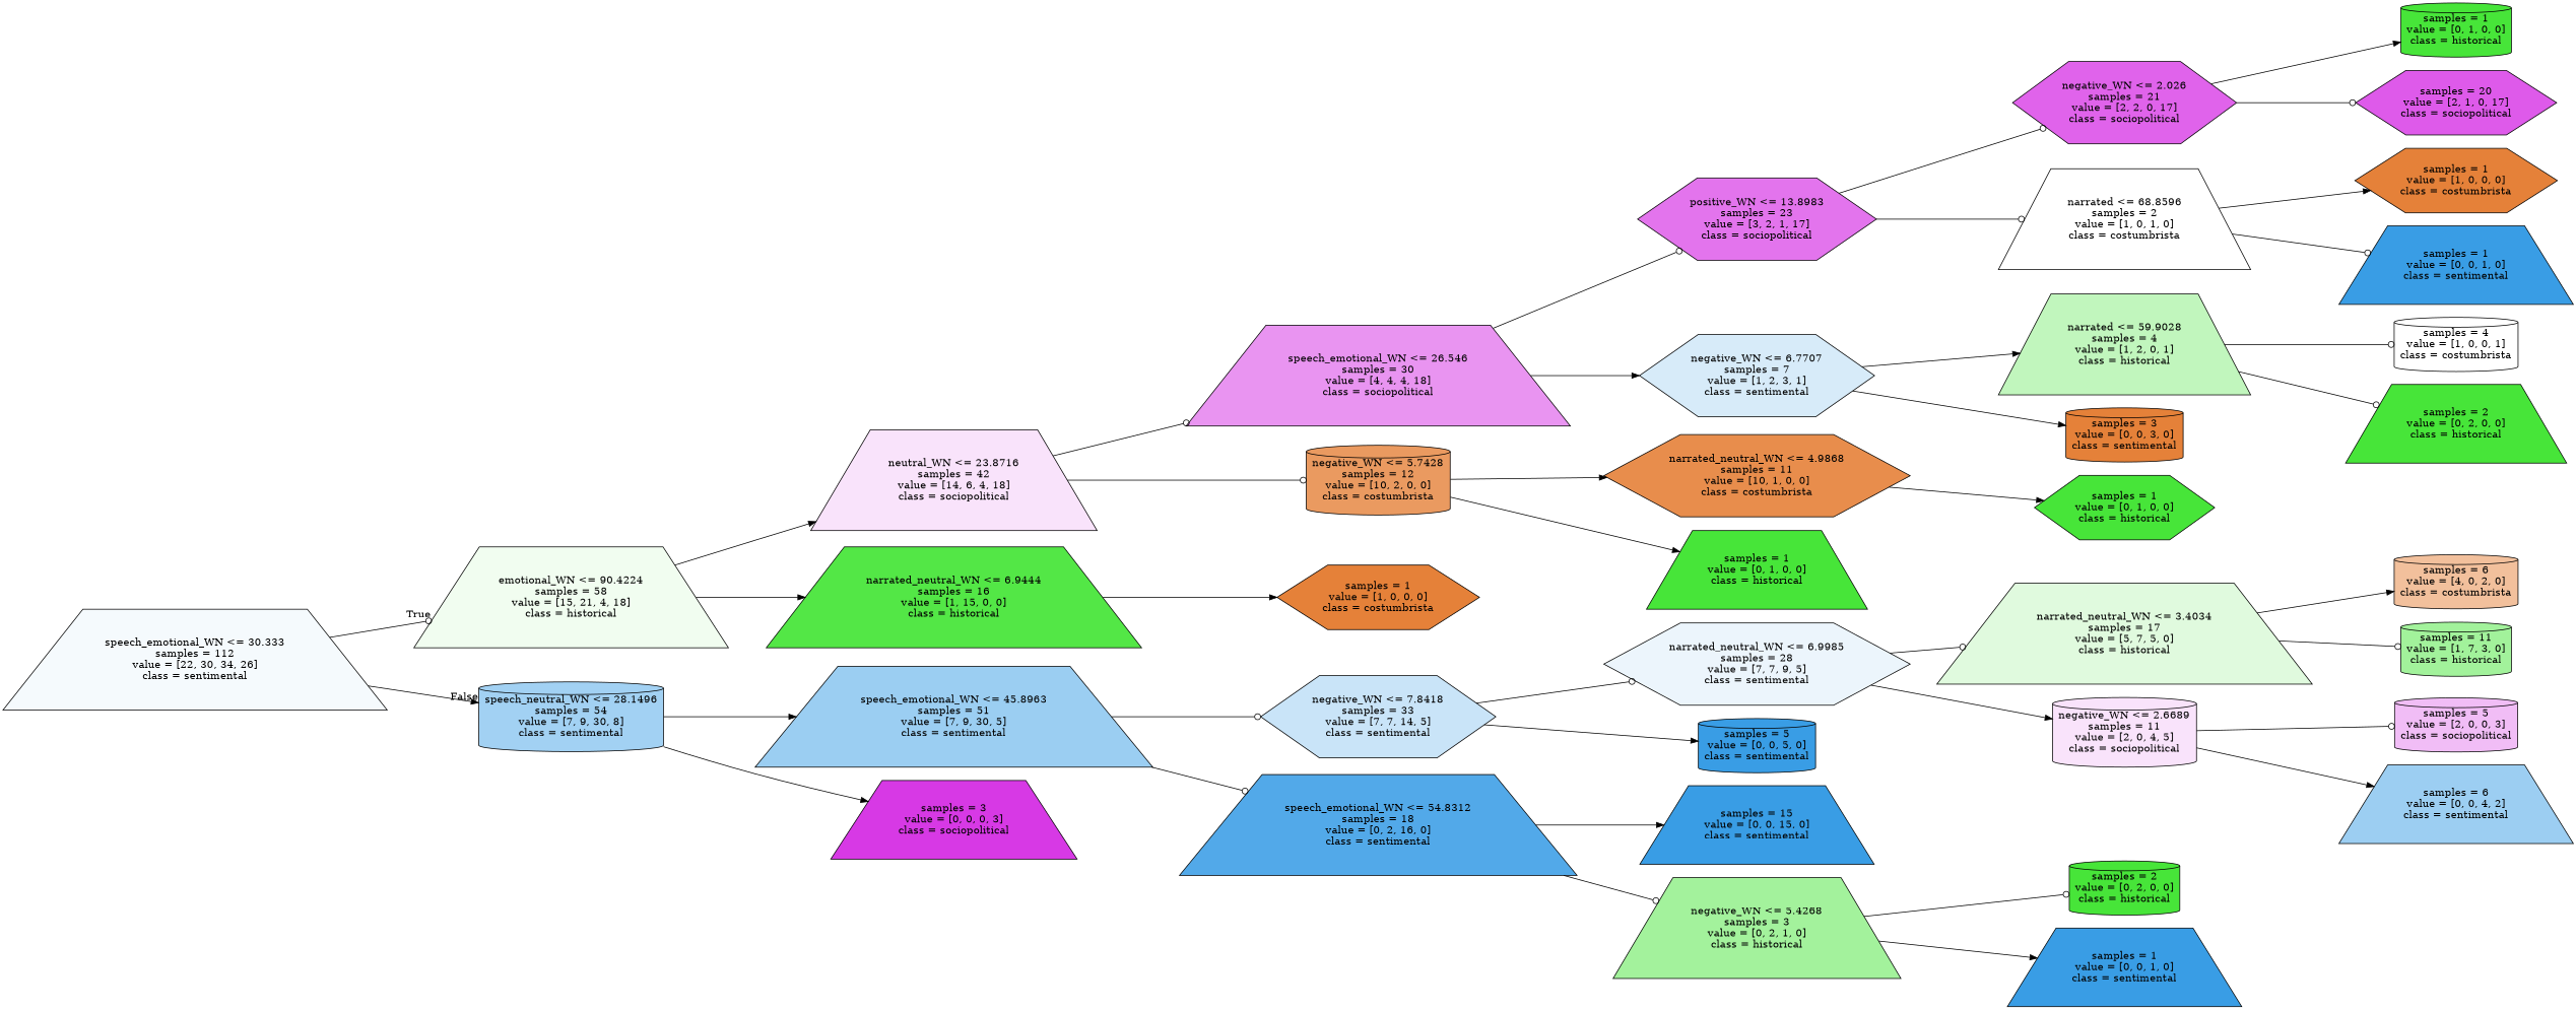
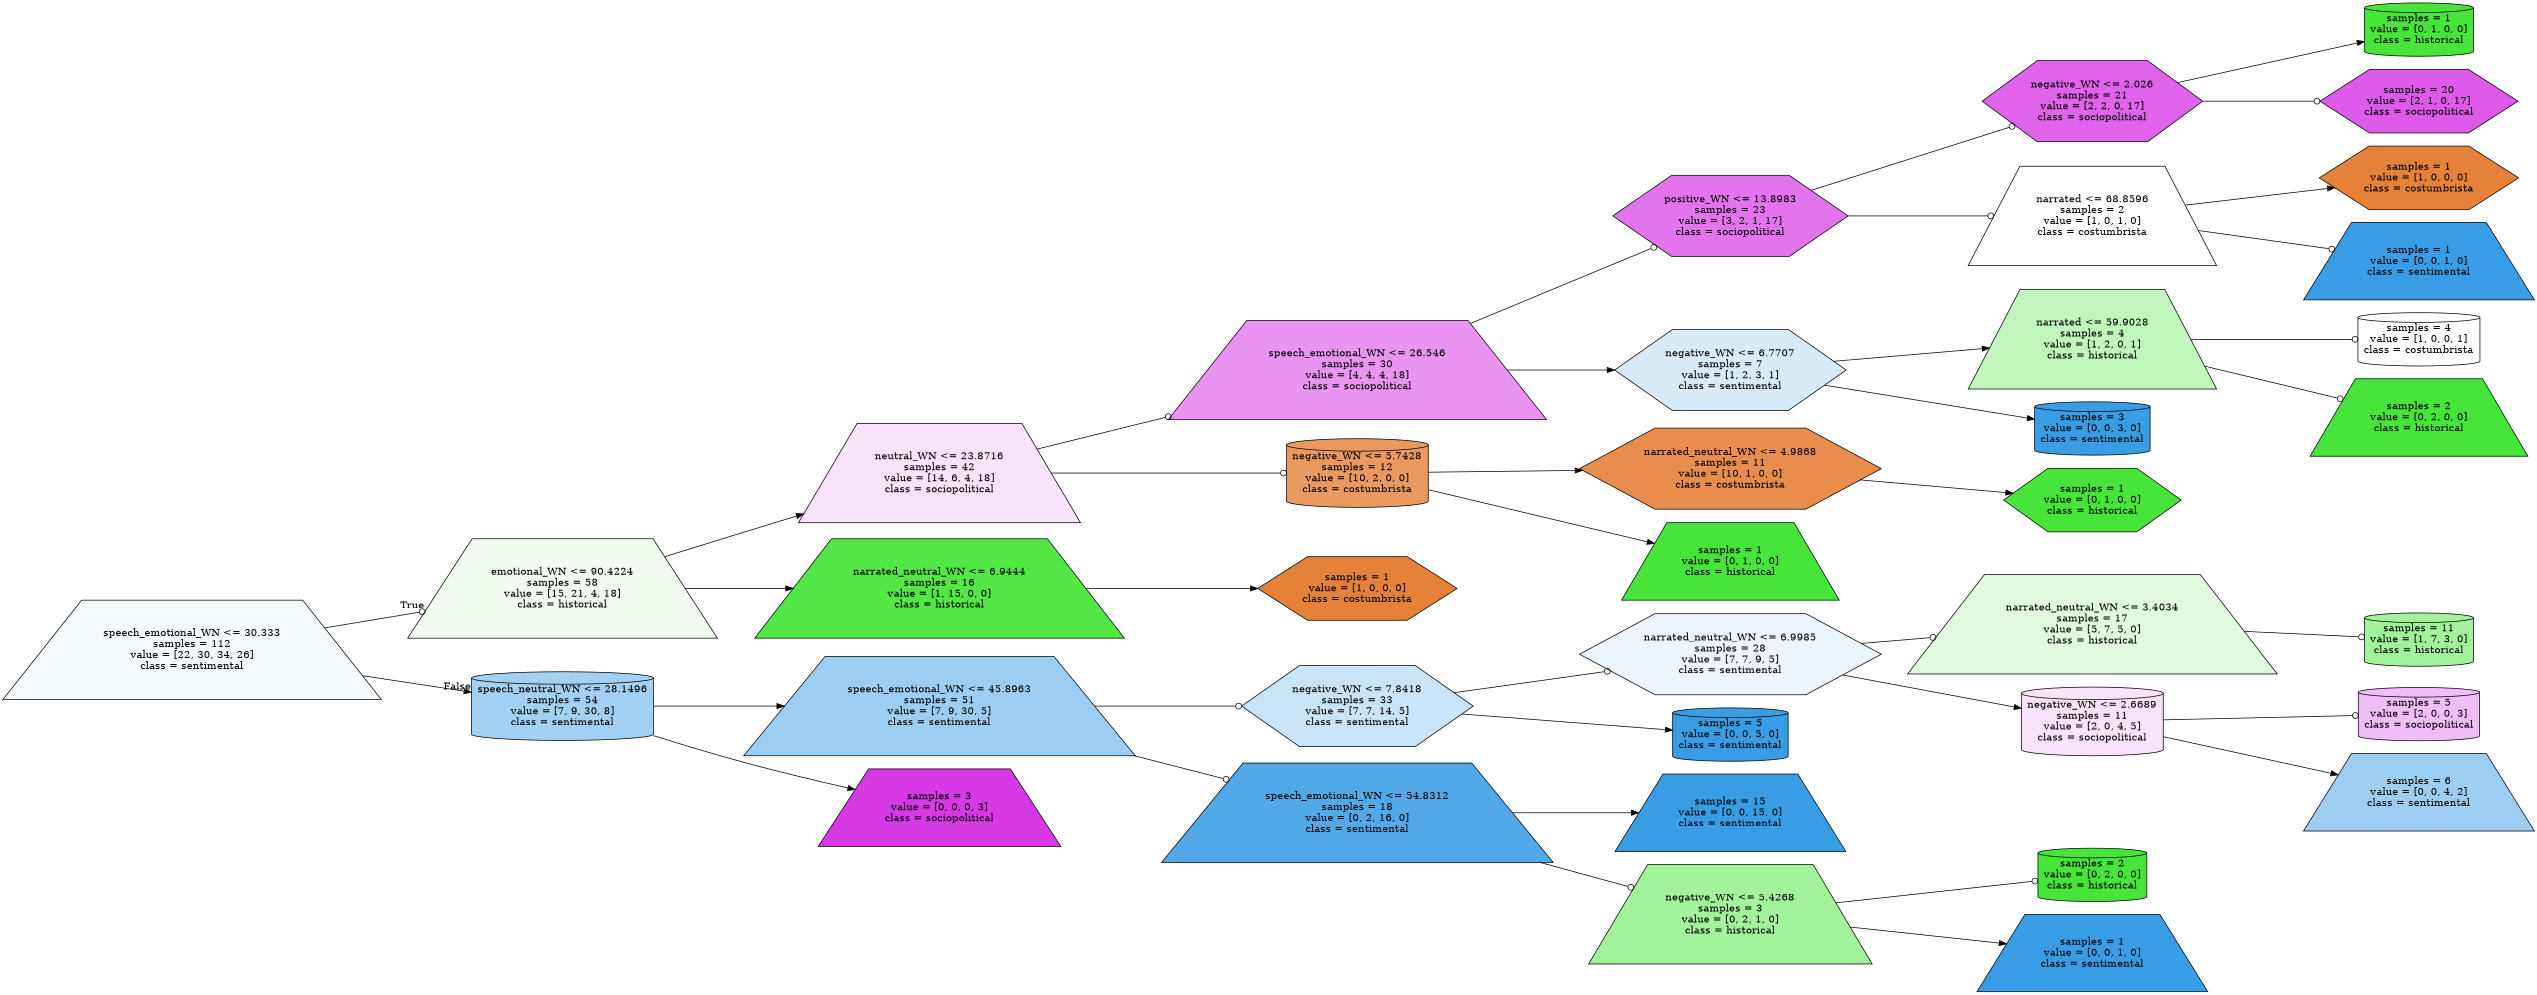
  digraph {
    rankdir=LR
    node [color=black fillcolor="#47e539ff" shape=trapezium style=filled]
    edge [arrowhead=normal]
    n1 [fillcolor="#399de50c" label="speech_emotional_WN <= 30.333\nsamples = 112\nvalue = [22, 30, 34, 26]\nclass = sentimental"]
    n2 [fillcolor="#47e53913" label="emotional_WN <= 90.4224\nsamples = 58\nvalue = [15, 21, 4, 18]\nclass = historical"]
    n3 [fillcolor="#399de577" label="speech_neutral_WN <= 28.1496\nsamples = 54\nvalue = [7, 9, 30, 8]\nclass = sentimental" shape=cylinder]
    n4 [fillcolor="#d739e524" label="neutral_WN <= 23.8716\nsamples = 42\nvalue = [14, 6, 4, 18]\nclass = sociopolitical"]
    n5 [fillcolor="#47e539ee" label="narrated_neutral_WN <= 6.9444\nsamples = 16\nvalue = [1, 15, 0, 0]\nclass = historical"]
    n6 [fillcolor="#399de580" label="speech_emotional_WN <= 45.8963\nsamples = 51\nvalue = [7, 9, 30, 5]\nclass = sentimental"]
    n7 [fillcolor="#d739e5ff" label="samples = 3\nvalue = [0, 0, 0, 3]\nclass = sociopolitical"]
    n8 [fillcolor="#d739e589" label="speech_emotional_WN <= 26.546\nsamples = 30\nvalue = [4, 4, 4, 18]\nclass = sociopolitical"]
    n9 [fillcolor="#e58139cc" label="negative_WN <= 5.7428\nsamples = 12\nvalue = [10, 2, 0, 0]\nclass = costumbrista" shape=cylinder]
    n10 [fillcolor="#e58139ff" label="samples = 1\nvalue = [1, 0, 0, 0]\nclass = costumbrista" shape=hexagon]
    n11 [fillcolor="#d739e5b2" label="positive_WN <= 13.8983\nsamples = 23\nvalue = [3, 2, 1, 17]\nclass = sociopolitical" shape=hexagon]
    n12 [fillcolor="#399de533" label="negative_WN <= 6.7707\nsamples = 7\nvalue = [1, 2, 3, 1]\nclass = sentimental" shape=hexagon]
    n13 [fillcolor="#e58139e6" label="narrated_neutral_WN <= 4.9868\nsamples = 11\nvalue = [10, 1, 0, 0]\nclass = costumbrista" shape=hexagon]
    n14 [label="samples = 1\nvalue = [0, 1, 0, 0]\nclass = historical"]
    n15 [fillcolor="#d739e5c9" label="negative_WN <= 2.026\nsamples = 21\nvalue = [2, 2, 0, 17]\nclass = sociopolitical" shape=hexagon]
    n16 [fillcolor="#e5813900" label="narrated <= 68.8596\nsamples = 2\nvalue = [1, 0, 1, 0]\nclass = costumbrista"]
    n17 [fillcolor="#47e53955" label="narrated <= 59.9028\nsamples = 4\nvalue = [1, 2, 0, 1]\nclass = historical"]
-   n18 [fillcolor="#e58139ff" label="samples = 3\nvalue = [0, 0, 3, 0]\nclass = sentimental" shape=cylinder]
+   n18 [fillcolor="#399de5ff" label="samples = 3\nvalue = [0, 0, 3, 0]\nclass = sentimental" shape=cylinder]
    n19 [label="samples = 1\nvalue = [0, 1, 0, 0]\nclass = historical" shape=cylinder]
    n20 [fillcolor="#d739e5d4" label="samples = 20\nvalue = [2, 1, 0, 17]\nclass = sociopolitical" shape=hexagon]
    n21 [fillcolor="#e58139ff" label="samples = 1\nvalue = [1, 0, 0, 0]\nclass = costumbrista" shape=hexagon]
    n22 [fillcolor="#399de5ff" label="samples = 1\nvalue = [0, 0, 1, 0]\nclass = sentimental"]
    n23 [fillcolor="#e5813900" label="samples = 4\nvalue = [1, 0, 0, 1]\nclass = costumbrista" shape=cylinder]
    n24 [label="samples = 2\nvalue = [0, 2, 0, 0]\nclass = historical"]
    n25 [label="samples = 1\nvalue = [0, 1, 0, 0]\nclass = historical" shape=hexagon]
    n26 [fillcolor="#399de545" label="negative_WN <= 7.8418\nsamples = 33\nvalue = [7, 7, 14, 5]\nclass = sentimental" shape=hexagon]
    n27 [fillcolor="#399de5df" label="speech_emotional_WN <= 54.8312\nsamples = 18\nvalue = [0, 2, 16, 0]\nclass = sentimental"]
    n28 [fillcolor="#399de518" label="narrated_neutral_WN <= 6.9985\nsamples = 28\nvalue = [7, 7, 9, 5]\nclass = sentimental" shape=hexagon]
    n29 [fillcolor="#399de5ff" label="samples = 5\nvalue = [0, 0, 5, 0]\nclass = sentimental" shape=cylinder]
    n30 [fillcolor="#399de5ff" label="samples = 15\nvalue = [0, 0, 15, 0]\nclass = sentimental"]
    n31 [fillcolor="#47e5397f" label="negative_WN <= 5.4268\nsamples = 3\nvalue = [0, 2, 1, 0]\nclass = historical"]
    n32 [fillcolor="#47e5392a" label="narrated_neutral_WN <= 3.4034\nsamples = 17\nvalue = [5, 7, 5, 0]\nclass = historical"]
    n33 [fillcolor="#d739e524" label="negative_WN <= 2.6689\nsamples = 11\nvalue = [2, 0, 4, 5]\nclass = sociopolitical" shape=cylinder]
-   n34 [fillcolor="#e581397f" label="samples = 6\nvalue = [4, 0, 2, 0]\nclass = costumbrista" shape=cylinder]
    n35 [fillcolor="#47e53980" label="samples = 11\nvalue = [1, 7, 3, 0]\nclass = historical" shape=cylinder]
    n36 [fillcolor="#d739e555" label="samples = 5\nvalue = [2, 0, 0, 3]\nclass = sociopolitical" shape=cylinder]
    n37 [fillcolor="#399de57f" label="samples = 6\nvalue = [0, 0, 4, 2]\nclass = sentimental"]
    n38 [label="samples = 2\nvalue = [0, 2, 0, 0]\nclass = historical" shape=cylinder]
    n39 [fillcolor="#399de5ff" label="samples = 1\nvalue = [0, 0, 1, 0]\nclass = sentimental"]
    n1 -> n2 [arrowhead=odot headlabel=True labelangle=45 labeldistance=2.5]
    n1 -> n3 [headlabel=False labelangle=-45 labeldistance=2.5]
    n2 -> n4
    n2 -> n5
    n3 -> n6
    n3 -> n7
    n4 -> n8 [arrowhead=odot]
    n4 -> n9 [arrowhead=odot]
    n5 -> n10
    n6 -> n26 [arrowhead=odot]
    n6 -> n27 [arrowhead=odot]
    n8 -> n11 [arrowhead=odot]
    n8 -> n12
    n9 -> n13
    n9 -> n14
    n11 -> n15 [arrowhead=odot]
    n11 -> n16 [arrowhead=odot]
    n12 -> n17
    n12 -> n18
    n13 -> n25
    n15 -> n19
    n15 -> n20 [arrowhead=odot]
    n16 -> n21
    n16 -> n22 [arrowhead=odot]
    n17 -> n23 [arrowhead=odot]
    n17 -> n24 [arrowhead=odot]
    n26 -> n28 [arrowhead=odot]
    n26 -> n29
    n27 -> n30
    n27 -> n31 [arrowhead=odot]
    n28 -> n32 [arrowhead=odot]
    n28 -> n33
    n31 -> n38 [arrowhead=odot]
    n31 -> n39
-   n32 -> n34
    n32 -> n35 [arrowhead=odot]
    n33 -> n36 [arrowhead=odot]
    n33 -> n37
  }
